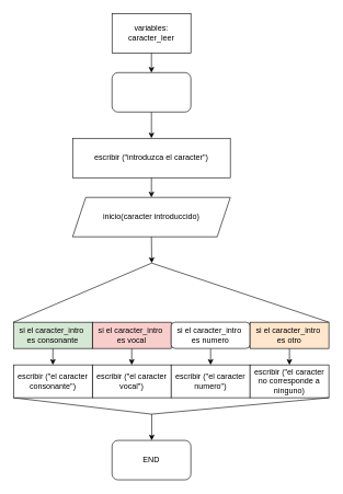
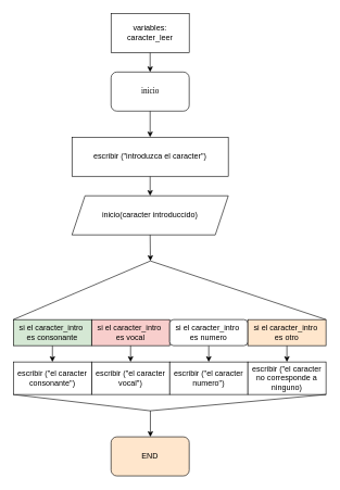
  <mxCell id="0" />
  <mxCell id="1" parent="0" />
  <mxCell id="2" value="" style="rounded=1;whiteSpace=wrap;html=1;strokeWidth=1;fontFamily=Comic Sans MS;fontStyle=1;labelBackgroundColor=#B266FF;gradientColor=none;" parent="1" vertex="1"><mxGeometry x="170" y="110" width="120" height="60" as="geometry" /></mxCell>
+ <mxCell id="3" value="inicio" style="text;html=1;resizable=0;autosize=1;align=center;verticalAlign=middle;points=[];fillColor=none;strokeColor=none;rounded=0;labelBackgroundColor=none;strokeWidth=1;fontFamily=Comic Sans MS;" parent="1" vertex="1"><mxGeometry x="205" y="125" width="50" height="30" as="geometry" /></mxCell>
  <mxCell id="4" value="" style="endArrow=classic;html=1;rounded=0;fontFamily=Comic Sans MS;exitX=0.5;exitY=1;exitDx=0;exitDy=0;" parent="1" source="2" edge="1"><mxGeometry width="50" height="50" relative="1" as="geometry"><mxPoint x="160" y="-10" as="sourcePoint" /><mxPoint x="230" y="210" as="targetPoint" /></mxGeometry></mxCell>
  <mxCell id="5" style="edgeStyle=orthogonalEdgeStyle;rounded=0;orthogonalLoop=1;jettySize=auto;html=1;exitX=0.5;exitY=1;exitDx=0;exitDy=0;entryX=0.5;entryY=0;entryDx=0;entryDy=0;" parent="1" source="6" target="2" edge="1"><mxGeometry relative="1" as="geometry" /></mxCell>
  <mxCell id="6" value="variables:&lt;br&gt;caracter_leer" style="rounded=0;whiteSpace=wrap;html=1;" parent="1" vertex="1"><mxGeometry x="170" width="120" height="60" as="geometry" y="20" /></mxCell>
  <mxCell id="7" style="edgeStyle=orthogonalEdgeStyle;rounded=0;orthogonalLoop=1;jettySize=auto;html=1;exitX=0.5;exitY=1;exitDx=0;exitDy=0;entryX=0.5;entryY=0;entryDx=0;entryDy=0;" edge="1" parent="1" source="8" target="9"><mxGeometry relative="1" as="geometry" /></mxCell>
  <mxCell id="8" value="escribir (&quot;introduzca el caracter&quot;)" style="rounded=0;whiteSpace=wrap;html=1;" vertex="1" parent="1"><mxGeometry x="110" y="210" width="240" height="60" as="geometry" /></mxCell>
  <mxCell id="9" value="inicio(caracter introduccido)" style="shape=parallelogram;perimeter=parallelogramPerimeter;whiteSpace=wrap;html=1;fixedSize=1;" vertex="1" parent="1"><mxGeometry x="110" y="300" width="240" height="60" as="geometry" /></mxCell>
  <mxCell id="10" value="" style="endArrow=none;html=1;rounded=0;fontFamily=Comic Sans MS;fontSize=13;exitX=0;exitY=0;exitDx=0;exitDy=0;" edge="1" source="23" parent="1"><mxGeometry width="50" height="50" relative="1" as="geometry"><mxPoint x="-10.75" y="489.685" as="sourcePoint" /><mxPoint x="230.4" y="400" as="targetPoint" /></mxGeometry></mxCell>
  <mxCell id="11" value="" style="endArrow=none;html=1;rounded=0;fontFamily=Comic Sans MS;fontSize=13;entryX=1;entryY=0;entryDx=0;entryDy=0;" edge="1" target="20" parent="1"><mxGeometry width="50" height="50" relative="1" as="geometry"><mxPoint x="230.4" y="400" as="sourcePoint" /><mxPoint x="420" y="460" as="targetPoint" /></mxGeometry></mxCell>
  <mxCell id="12" value="" style="endArrow=classic;html=1;rounded=0;fontFamily=Comic Sans MS;fontSize=13;exitX=0.5;exitY=1;exitDx=0;exitDy=0;" edge="1" parent="1" source="9"><mxGeometry width="50" height="50" relative="1" as="geometry"><mxPoint x="230.4" y="370" as="sourcePoint" /><mxPoint x="230.4" y="400" as="targetPoint" /></mxGeometry></mxCell>
  <mxCell id="13" value="" style="endArrow=none;html=1;rounded=0;fontFamily=Comic Sans MS;fontSize=13;exitX=0;exitY=1;exitDx=0;exitDy=0;" edge="1" parent="1" source="24"><mxGeometry width="50" height="50" relative="1" as="geometry"><mxPoint x="70" y="630" as="sourcePoint" /><mxPoint x="230" y="630" as="targetPoint" /></mxGeometry></mxCell>
  <mxCell id="14" value="" style="endArrow=classic;html=1;rounded=0;fontFamily=Comic Sans MS;fontSize=13;" edge="1" parent="1"><mxGeometry width="50" height="50" relative="1" as="geometry"><mxPoint x="230.4" y="630" as="sourcePoint" /><mxPoint x="230.4" y="670" as="targetPoint" /></mxGeometry></mxCell>
  <mxCell id="15" style="edgeStyle=orthogonalEdgeStyle;rounded=0;orthogonalLoop=1;jettySize=auto;html=1;exitX=0.5;exitY=1;exitDx=0;exitDy=0;entryX=0.5;entryY=0;entryDx=0;entryDy=0;" edge="1" parent="1" source="16" target="21"><mxGeometry relative="1" as="geometry" /></mxCell>
  <mxCell id="16" value="si el caracter_intro&amp;nbsp;&lt;br&gt;es vocal" style="rounded=0;whiteSpace=wrap;html=1;fillColor=#f8cecc;" vertex="1" parent="1"><mxGeometry x="140" y="490" width="120" height="40" as="geometry" /></mxCell>
  <mxCell id="17" style="edgeStyle=orthogonalEdgeStyle;rounded=0;orthogonalLoop=1;jettySize=auto;html=1;exitX=0.5;exitY=1;exitDx=0;exitDy=0;entryX=0.5;entryY=0;entryDx=0;entryDy=0;" edge="1" parent="1" source="18" target="25"><mxGeometry relative="1" as="geometry" /></mxCell>
  <mxCell id="18" value="si el caracter_intro&amp;nbsp;&lt;br&gt;es numero" style="whiteSpace=wrap;html=1;rounded=1;" vertex="1" parent="1"><mxGeometry x="260" y="490" width="120" height="40" as="geometry" /></mxCell>
  <mxCell id="19" style="edgeStyle=orthogonalEdgeStyle;rounded=0;orthogonalLoop=1;jettySize=auto;html=1;exitX=0.5;exitY=1;exitDx=0;exitDy=0;entryX=0.5;entryY=0;entryDx=0;entryDy=0;" edge="1" parent="1" source="20" target="26"><mxGeometry relative="1" as="geometry" /></mxCell>
  <mxCell id="20" value="si el caracter_intro&amp;nbsp;&lt;br&gt;es otro" style="rounded=0;whiteSpace=wrap;html=1;fillColor=#ffe6cc;" vertex="1" parent="1"><mxGeometry x="380" y="490" width="120" height="40" as="geometry" /></mxCell>
  <mxCell id="21" value="escribir (&quot;el caracter vocal&quot;)" style="rounded=0;whiteSpace=wrap;html=1;" vertex="1" parent="1"><mxGeometry x="140" y="555" width="120" height="50" as="geometry" /></mxCell>
  <mxCell id="22" style="edgeStyle=orthogonalEdgeStyle;rounded=0;orthogonalLoop=1;jettySize=auto;html=1;exitX=0.5;exitY=1;exitDx=0;exitDy=0;entryX=0.5;entryY=0;entryDx=0;entryDy=0;" edge="1" parent="1" source="23" target="24"><mxGeometry relative="1" as="geometry" /></mxCell>
  <mxCell id="23" value="si el caracter_intro&amp;nbsp;&lt;br&gt;es consonante" style="rounded=0;whiteSpace=wrap;html=1;fillColor=#d5e8d4;" vertex="1" parent="1"><mxGeometry x="20" y="490" width="120" height="40" as="geometry" /></mxCell>
  <mxCell id="24" value="escribir (&quot;el caracter consonante&quot;)" style="rounded=0;whiteSpace=wrap;html=1;" vertex="1" parent="1"><mxGeometry x="20" y="555" width="120" height="50" as="geometry" /></mxCell>
  <mxCell id="25" value="escribir (&quot;el caracter numero&quot;)" style="rounded=0;whiteSpace=wrap;html=1;" vertex="1" parent="1"><mxGeometry x="260" y="555" width="120" height="50" as="geometry" /></mxCell>
  <mxCell id="26" value="escribir (&quot;el caracter no corresponde a ninguno)" style="rounded=0;whiteSpace=wrap;html=1;" vertex="1" parent="1"><mxGeometry x="380" y="555" width="120" height="50" as="geometry" /></mxCell>
  <mxCell id="27" value="" style="endArrow=none;html=1;rounded=0;entryX=1;entryY=1;entryDx=0;entryDy=0;" edge="1" parent="1" target="26"><mxGeometry width="50" height="50" relative="1" as="geometry"><mxPoint x="230" y="630" as="sourcePoint" /><mxPoint x="460" y="630" as="targetPoint" /></mxGeometry></mxCell>
- <mxCell id="28" value="END" style="rounded=1;whiteSpace=wrap;html=1;" vertex="1" parent="1"><mxGeometry x="170" y="670" width="120" height="60" as="geometry" /></mxCell>
+ <mxCell id="28" value="END" style="rounded=1;whiteSpace=wrap;html=1;fillColor=#ffe6cc;" vertex="1" parent="1"><mxGeometry x="170" y="670" width="120" height="60" as="geometry" /></mxCell>
